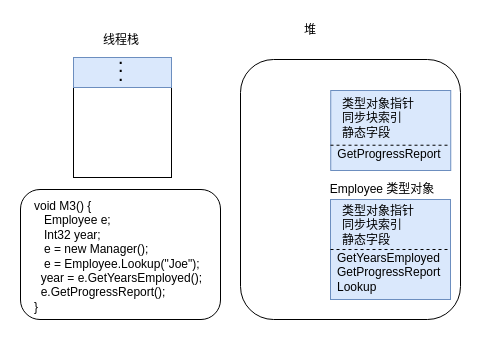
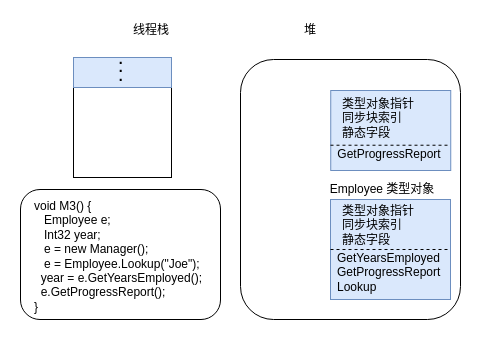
  <mxCell id="0" />
  <mxCell id="1" parent="0" />
  <mxCell id="2" value="" style="rounded=0;whiteSpace=wrap;html=1;" vertex="1" parent="1"><mxGeometry x="73" y="57" width="98" height="120" as="geometry" /></mxCell>
  <mxCell id="3" value="" style="rounded=1;whiteSpace=wrap;html=1;" vertex="1" parent="1"><mxGeometry x="20" y="189" width="200" height="130" as="geometry" /></mxCell>
  <mxCell id="4" value="void M3() {&lt;br&gt;&amp;nbsp; &amp;nbsp;Employee e;&lt;br&gt;&amp;nbsp; &amp;nbsp;Int32 year;&lt;br&gt;&amp;nbsp; &amp;nbsp;e = new Manager();&lt;br&gt;&amp;nbsp; &amp;nbsp;e = Employee.Lookup(&quot;Joe&quot;);&lt;br&gt;&amp;nbsp; year = e.GetYearsEmployed();&lt;br&gt;&amp;nbsp; e.GetProgressReport();&lt;br&gt;}" style="text;html=1;strokeColor=none;fillColor=none;align=left;verticalAlign=top;whiteSpace=wrap;rounded=0;" vertex="1" parent="1"><mxGeometry x="32" y="192" width="180" height="120" as="geometry" /></mxCell>
  <mxCell id="5" value="" style="rounded=1;whiteSpace=wrap;html=1;" vertex="1" parent="1"><mxGeometry x="240" y="59" width="220" height="260" as="geometry" /></mxCell>
  <mxCell id="6" value="" style="rounded=0;whiteSpace=wrap;html=1;fillColor=#dae8fc;strokeColor=#6c8ebf;" vertex="1" parent="1"><mxGeometry x="73" y="57" width="98" height="30" as="geometry" /></mxCell>
  <mxCell id="7" value="" style="group" vertex="1" connectable="0" parent="1"><mxGeometry x="101" y="53" width="40" height="37" as="geometry" /></mxCell>
  <mxCell id="8" value="&lt;b&gt;&lt;font style=&quot;font-size: 14px&quot;&gt;·&lt;/font&gt;&lt;/b&gt;" style="text;html=1;strokeColor=none;fillColor=none;align=center;verticalAlign=middle;whiteSpace=wrap;rounded=0;" vertex="1" parent="7"><mxGeometry width="40" height="20" as="geometry" /></mxCell>
  <mxCell id="9" value="&lt;b&gt;&lt;font style=&quot;font-size: 14px&quot;&gt;·&lt;/font&gt;&lt;/b&gt;" style="text;html=1;strokeColor=none;fillColor=none;align=center;verticalAlign=middle;whiteSpace=wrap;rounded=0;" vertex="1" parent="7"><mxGeometry y="8" width="40" height="20" as="geometry" /></mxCell>
  <mxCell id="10" value="&lt;b&gt;&lt;font style=&quot;font-size: 14px&quot;&gt;·&lt;/font&gt;&lt;/b&gt;" style="text;html=1;strokeColor=none;fillColor=none;align=center;verticalAlign=middle;whiteSpace=wrap;rounded=0;" vertex="1" parent="7"><mxGeometry y="17" width="40" height="20" as="geometry" /></mxCell>
- <mxCell id="11" value="线程栈" style="text;html=1;strokeColor=none;fillColor=none;align=center;verticalAlign=middle;whiteSpace=wrap;rounded=0;" vertex="1" parent="1"><mxGeometry x="101" y="30" width="40" height="20" as="geometry" /></mxCell>
+ <mxCell id="11" value="线程栈" style="text;html=1;strokeColor=none;fillColor=none;align=center;verticalAlign=middle;whiteSpace=wrap;rounded=0;" vertex="1" parent="1"><mxGeometry x="131" y="20" width="40" height="20" as="geometry" /></mxCell>
  <mxCell id="12" value="堆" style="text;html=1;strokeColor=none;fillColor=none;align=center;verticalAlign=middle;whiteSpace=wrap;rounded=0;" vertex="1" parent="1"><mxGeometry x="290" y="20" width="40" height="20" as="geometry" /></mxCell>
  <mxCell id="13" value="" style="group" vertex="1" connectable="0" parent="1"><mxGeometry x="330.24" y="90" width="120" height="80" as="geometry" /></mxCell>
  <mxCell id="14" value="" style="rounded=0;whiteSpace=wrap;html=1;fillColor=#dae8fc;strokeColor=#6c8ebf;" vertex="1" parent="13"><mxGeometry width="120" height="80" as="geometry" /></mxCell>
  <mxCell id="15" value="类型对象指针&lt;br&gt;同步块索引&lt;br&gt;静态字段" style="text;html=1;strokeColor=none;fillColor=none;align=left;verticalAlign=top;whiteSpace=wrap;rounded=0;" vertex="1" parent="13"><mxGeometry x="10" width="90" height="50" as="geometry" /></mxCell>
  <mxCell id="16" value="GetProgressReport" style="text;html=1;strokeColor=none;fillColor=none;align=center;verticalAlign=middle;whiteSpace=wrap;rounded=0;" vertex="1" parent="13"><mxGeometry x="4" y="54" width="110" height="20" as="geometry" /></mxCell>
  <mxCell id="17" value="" style="endArrow=none;dashed=1;html=1;entryX=0.998;entryY=0.684;entryDx=0;entryDy=0;exitX=-0.002;exitY=0.684;exitDx=0;exitDy=0;entryPerimeter=0;exitPerimeter=0;" edge="1" parent="13" source="14" target="14"><mxGeometry width="50" height="50" relative="1" as="geometry"><mxPoint x="-130" y="80" as="sourcePoint" /><mxPoint x="-80" y="30" as="targetPoint" /></mxGeometry></mxCell>
  <mxCell id="18" value="" style="group" vertex="1" connectable="0" parent="1"><mxGeometry x="330" y="199" width="120" height="100" as="geometry" /></mxCell>
  <mxCell id="19" value="" style="rounded=0;whiteSpace=wrap;html=1;fillColor=#dae8fc;strokeColor=#6c8ebf;" vertex="1" parent="18"><mxGeometry width="120" height="100" as="geometry" /></mxCell>
  <mxCell id="20" value="类型对象指针&lt;br&gt;同步块索引&lt;br&gt;静态字段" style="text;html=1;strokeColor=none;fillColor=none;align=left;verticalAlign=top;whiteSpace=wrap;rounded=0;" vertex="1" parent="18"><mxGeometry x="10" y="-2" width="90" height="45.455" as="geometry" /></mxCell>
  <mxCell id="21" value="" style="endArrow=none;dashed=1;html=1;entryX=1;entryY=0.5;entryDx=0;entryDy=0;exitX=0;exitY=0.5;exitDx=0;exitDy=0;" edge="1" parent="18" source="19" target="19"><mxGeometry width="50" height="50" relative="1" as="geometry"><mxPoint x="-130" y="72.727" as="sourcePoint" /><mxPoint x="-80" y="27.273" as="targetPoint" /></mxGeometry></mxCell>
  <mxCell id="22" value="GetYearsEmployed&lt;br&gt;GetProgressReport&lt;br&gt;Lookup" style="text;html=1;strokeColor=none;fillColor=none;align=left;verticalAlign=middle;whiteSpace=wrap;rounded=0;" vertex="1" parent="18"><mxGeometry x="5" y="54.545" width="110" height="36.364" as="geometry" /></mxCell>
  <mxCell id="23" value="Employee 类型对象" style="text;html=1;strokeColor=none;fillColor=none;align=center;verticalAlign=middle;whiteSpace=wrap;rounded=0;" vertex="1" parent="1"><mxGeometry x="327" y="179" width="110" height="20" as="geometry" /></mxCell>
